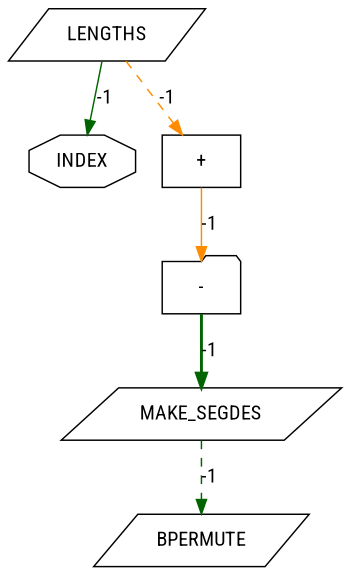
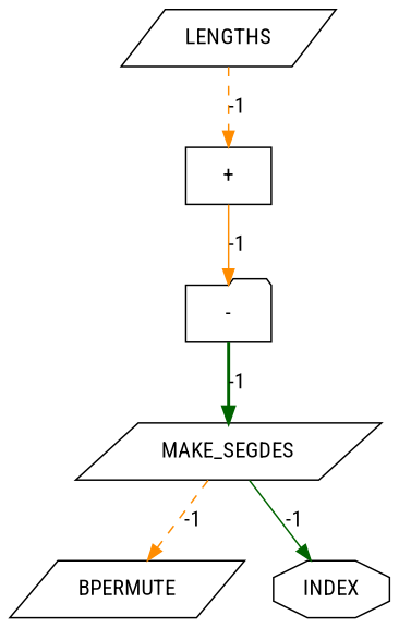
  digraph {
    fontname="Roboto Condensed"
    node [cost=0 fontname="Roboto Condensed" shape=parallelogram]
    edge [color=darkgreen cost=-1 fontname="Roboto Condensed" style=dashed]
    n1 [label=BPERMUTE]
    n2 [label="-" shape=folder]
    n3 [label=MAKE_SEGDES]
    n4 [label=INDEX shape=octagon]
    n5 [label=LENGTHS]
    n6 [label="+" shape=box]
    n2 -> n3 [label=-1 style=bold]
-   n3 -> n1 [label=-1]
-   n5 -> n4 [label=-1 style=solid]
+   n3 -> n1 [color=darkorange label=-1]
+   n3 -> n4 [label=-1 style=solid]
    n5 -> n6 [color=darkorange label=-1]
    n6 -> n2 [color=darkorange label=-1 style=solid]
  }
